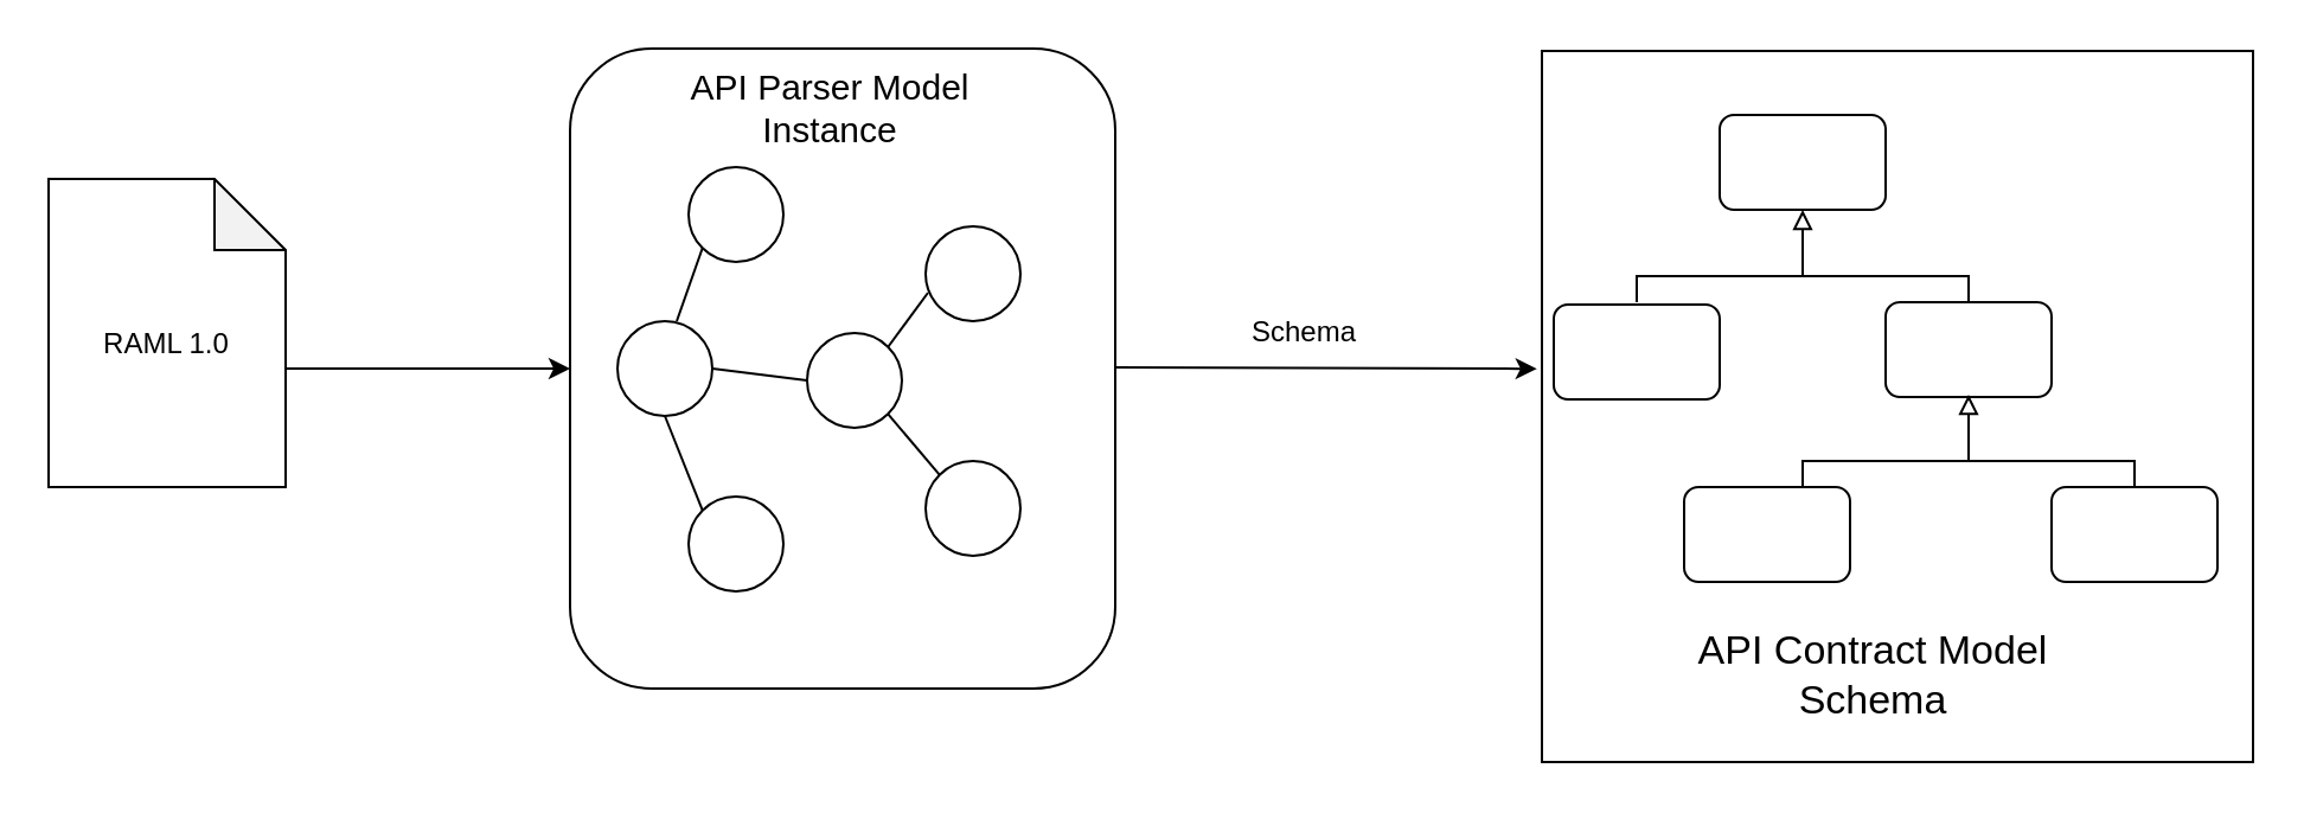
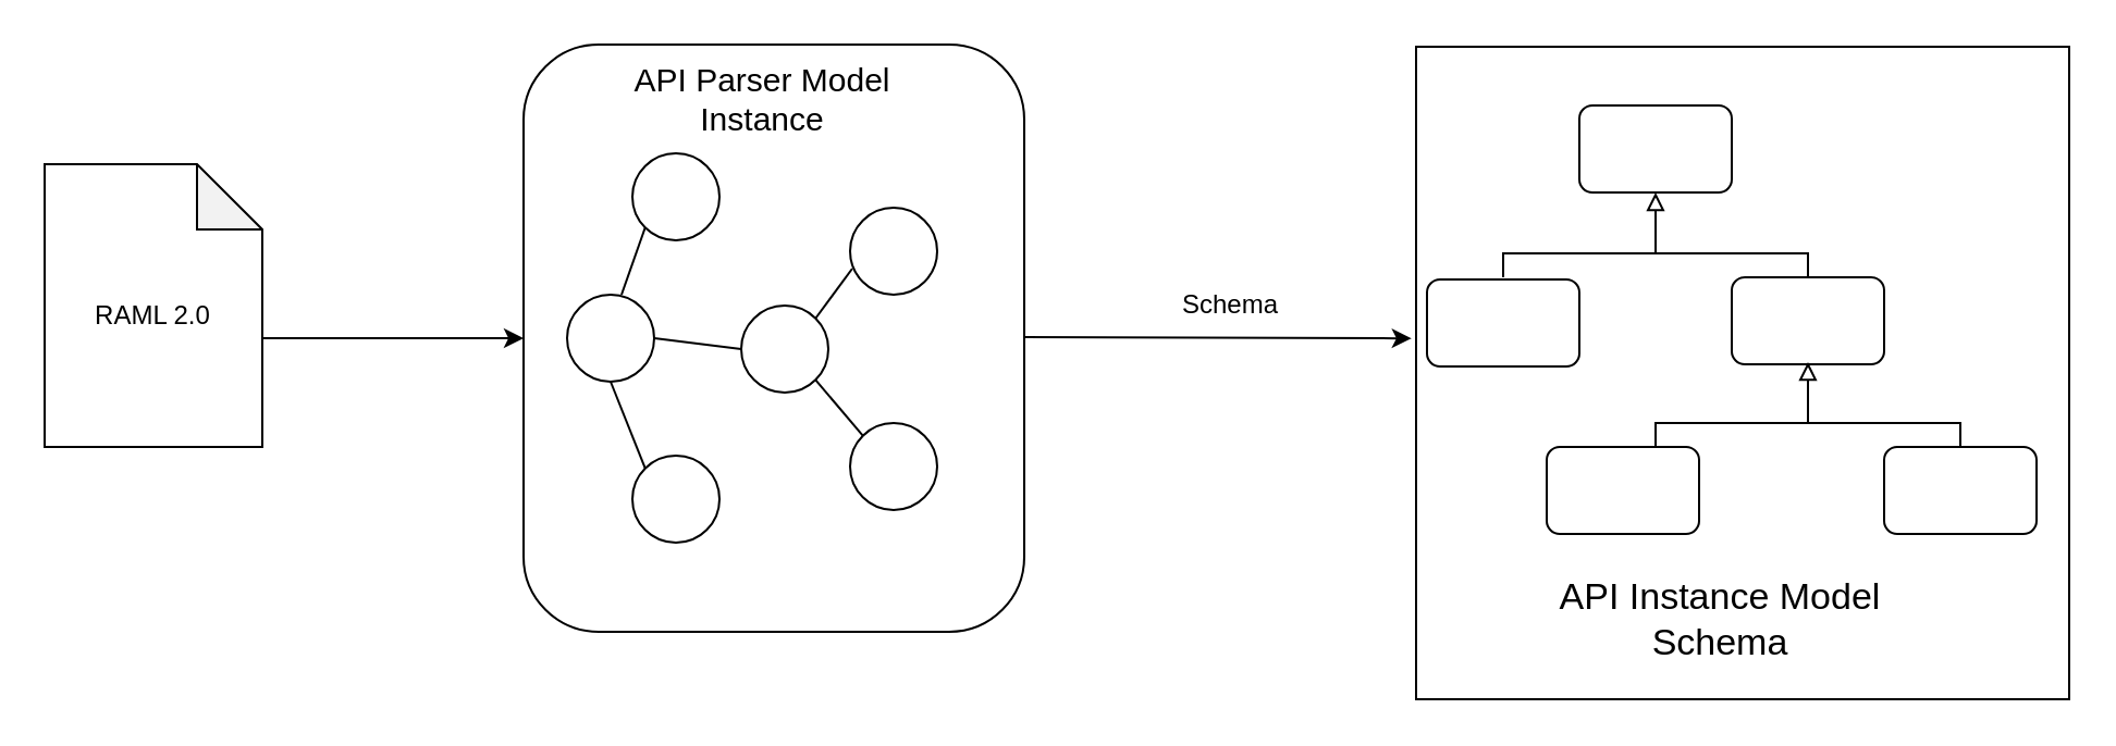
  <mxCell id="0" />
  <mxCell id="1" parent="0" />
  <mxCell id="2" value="" style="shape=note;whiteSpace=wrap;html=1;backgroundOutline=1;darkOpacity=0.05;" vertex="1" parent="1"><mxGeometry x="20" y="75" width="100" height="130" as="geometry" /></mxCell>
- <mxCell id="3" value="RAML 1.0" style="text;html=1;strokeColor=none;fillColor=none;align=center;verticalAlign=middle;whiteSpace=wrap;rounded=0;" vertex="1" parent="1"><mxGeometry x="40" y="130" width="60" height="30" as="geometry" /></mxCell>
+ <mxCell id="3" value="RAML 2.0" style="text;html=1;strokeColor=none;fillColor=none;align=center;verticalAlign=middle;whiteSpace=wrap;rounded=0;" vertex="1" parent="1"><mxGeometry x="40" y="130" width="60" height="30" as="geometry" /></mxCell>
  <mxCell id="4" value="" style="rounded=1;whiteSpace=wrap;html=1;" vertex="1" parent="1"><mxGeometry x="240" y="20" width="230" height="270" as="geometry" /></mxCell>
  <mxCell id="5" value="" style="whiteSpace=wrap;html=1;aspect=fixed;" vertex="1" parent="1"><mxGeometry x="650" y="21" width="300" height="300" as="geometry" /></mxCell>
  <mxCell id="6" value="" style="ellipse;whiteSpace=wrap;html=1;aspect=fixed;" vertex="1" parent="1"><mxGeometry x="290" y="70" width="40" height="40" as="geometry" /></mxCell>
  <mxCell id="7" value="" style="ellipse;whiteSpace=wrap;html=1;aspect=fixed;" vertex="1" parent="1"><mxGeometry x="260" y="135" width="40" height="40" as="geometry" /></mxCell>
  <mxCell id="8" value="" style="ellipse;whiteSpace=wrap;html=1;aspect=fixed;" vertex="1" parent="1"><mxGeometry x="290" y="209" width="40" height="40" as="geometry" /></mxCell>
  <mxCell id="9" value="" style="ellipse;whiteSpace=wrap;html=1;aspect=fixed;" vertex="1" parent="1"><mxGeometry x="340" y="140" width="40" height="40" as="geometry" /></mxCell>
  <mxCell id="10" value="" style="ellipse;whiteSpace=wrap;html=1;aspect=fixed;" vertex="1" parent="1"><mxGeometry x="390" y="95" width="40" height="40" as="geometry" /></mxCell>
  <mxCell id="11" value="" style="ellipse;whiteSpace=wrap;html=1;aspect=fixed;" vertex="1" parent="1"><mxGeometry x="390" y="194" width="40" height="40" as="geometry" /></mxCell>
  <mxCell id="12" value="" style="endArrow=none;html=1;rounded=0;entryX=0;entryY=1;entryDx=0;entryDy=0;" edge="1" parent="1" target="6"><mxGeometry width="50" height="50" relative="1" as="geometry"><mxPoint x="285" y="135" as="sourcePoint" /><mxPoint x="335" y="85" as="targetPoint" /></mxGeometry></mxCell>
  <mxCell id="13" value="" style="endArrow=none;html=1;rounded=0;entryX=0;entryY=0;entryDx=0;entryDy=0;" edge="1" parent="1" target="8"><mxGeometry width="50" height="50" relative="1" as="geometry"><mxPoint x="280" y="175" as="sourcePoint" /><mxPoint x="330" y="125" as="targetPoint" /></mxGeometry></mxCell>
  <mxCell id="14" value="" style="endArrow=none;html=1;rounded=0;entryX=0;entryY=0.5;entryDx=0;entryDy=0;exitX=1;exitY=0.5;exitDx=0;exitDy=0;" edge="1" parent="1" source="7" target="9"><mxGeometry width="50" height="50" relative="1" as="geometry"><mxPoint x="300" y="160" as="sourcePoint" /><mxPoint x="350" y="110" as="targetPoint" /></mxGeometry></mxCell>
  <mxCell id="15" value="" style="endArrow=none;html=1;rounded=0;entryX=0.025;entryY=0.7;entryDx=0;entryDy=0;entryPerimeter=0;exitX=1;exitY=0;exitDx=0;exitDy=0;" edge="1" parent="1" source="9" target="10"><mxGeometry width="50" height="50" relative="1" as="geometry"><mxPoint x="370" y="145" as="sourcePoint" /><mxPoint x="390" y="130" as="targetPoint" /></mxGeometry></mxCell>
  <mxCell id="16" value="" style="endArrow=none;html=1;rounded=0;entryX=0;entryY=0;entryDx=0;entryDy=0;exitX=1;exitY=1;exitDx=0;exitDy=0;" edge="1" parent="1" source="9" target="11"><mxGeometry width="50" height="50" relative="1" as="geometry"><mxPoint x="370" y="180" as="sourcePoint" /><mxPoint x="420" y="130" as="targetPoint" /></mxGeometry></mxCell>
  <mxCell id="17" value="" style="rounded=1;whiteSpace=wrap;html=1;" vertex="1" parent="1"><mxGeometry x="725" y="48" width="70" height="40" as="geometry" /></mxCell>
  <mxCell id="18" value="" style="rounded=1;whiteSpace=wrap;html=1;" vertex="1" parent="1"><mxGeometry x="655" y="128" width="70" height="40" as="geometry" /></mxCell>
  <mxCell id="19" value="" style="rounded=1;whiteSpace=wrap;html=1;" vertex="1" parent="1"><mxGeometry x="795" y="127" width="70" height="40" as="geometry" /></mxCell>
  <mxCell id="20" value="" style="rounded=1;whiteSpace=wrap;html=1;" vertex="1" parent="1"><mxGeometry x="710" y="205" width="70" height="40" as="geometry" /></mxCell>
  <mxCell id="21" value="" style="rounded=1;whiteSpace=wrap;html=1;" vertex="1" parent="1"><mxGeometry x="865" y="205" width="70" height="40" as="geometry" /></mxCell>
  <mxCell id="22" value="" style="group" vertex="1" connectable="0" parent="1"><mxGeometry x="690" y="100" width="140" height="27" as="geometry" /></mxCell>
  <mxCell id="23" value="" style="edgeStyle=elbowEdgeStyle;html=1;endArrow=block;endFill=0;elbow=horizontal;rounded=0;" edge="1" parent="22"><mxGeometry x="1" relative="1" as="geometry"><mxPoint x="70" y="-12" as="targetPoint" /><mxPoint x="70" y="11" as="sourcePoint" /><Array as="points"><mxPoint x="70" /></Array></mxGeometry></mxCell>
  <mxCell id="24" value="" style="edgeStyle=elbowEdgeStyle;html=1;elbow=vertical;verticalAlign=bottom;endArrow=none;rounded=0;" edge="1" parent="22"><mxGeometry x="1" relative="1" as="geometry"><mxPoint x="140" y="27" as="targetPoint" /><mxPoint x="70" y="4" as="sourcePoint" /></mxGeometry></mxCell>
  <mxCell id="25" value="" style="edgeStyle=elbowEdgeStyle;html=1;elbow=vertical;verticalAlign=bottom;endArrow=none;rounded=0;" edge="1" parent="22"><mxGeometry x="1" relative="1" as="geometry"><mxPoint y="27" as="targetPoint" /><mxPoint x="70" y="4" as="sourcePoint" /></mxGeometry></mxCell>
  <mxCell id="26" value="" style="group" vertex="1" connectable="0" parent="1"><mxGeometry x="760" y="178" width="140" height="27" as="geometry" /></mxCell>
  <mxCell id="27" value="" style="edgeStyle=elbowEdgeStyle;html=1;endArrow=block;endFill=0;elbow=horizontal;rounded=0;" edge="1" parent="26"><mxGeometry x="1" relative="1" as="geometry"><mxPoint x="70" y="-12" as="targetPoint" /><mxPoint x="70" y="11" as="sourcePoint" /><Array as="points"><mxPoint x="70" /></Array></mxGeometry></mxCell>
  <mxCell id="28" value="" style="edgeStyle=elbowEdgeStyle;html=1;elbow=vertical;verticalAlign=bottom;endArrow=none;rounded=0;" edge="1" parent="26"><mxGeometry x="1" relative="1" as="geometry"><mxPoint x="140" y="27" as="targetPoint" /><mxPoint x="70" y="4" as="sourcePoint" /></mxGeometry></mxCell>
  <mxCell id="29" value="" style="edgeStyle=elbowEdgeStyle;html=1;elbow=vertical;verticalAlign=bottom;endArrow=none;rounded=0;" edge="1" parent="26"><mxGeometry x="1" relative="1" as="geometry"><mxPoint y="27" as="targetPoint" /><mxPoint x="70" y="4" as="sourcePoint" /></mxGeometry></mxCell>
  <mxCell id="30" value="" style="endArrow=classic;html=1;rounded=0;entryX=0;entryY=0.5;entryDx=0;entryDy=0;exitX=0;exitY=0;exitDx=100;exitDy=80;exitPerimeter=0;" edge="1" parent="1" source="2" target="4"><mxGeometry width="50" height="50" relative="1" as="geometry"><mxPoint x="120" y="150" as="sourcePoint" /><mxPoint x="170" y="100" as="targetPoint" /></mxGeometry></mxCell>
  <mxCell id="31" value="" style="endArrow=classic;html=1;rounded=0;entryX=-0.007;entryY=0.447;entryDx=0;entryDy=0;exitX=0;exitY=0;exitDx=100;exitDy=80;exitPerimeter=0;entryPerimeter=0;" edge="1" parent="1" target="5"><mxGeometry width="50" height="50" relative="1" as="geometry"><mxPoint x="470" y="154.5" as="sourcePoint" /><mxPoint x="590" y="154.5" as="targetPoint" /></mxGeometry></mxCell>
- <mxCell id="32" value="Schema" style="text;html=1;strokeColor=none;fillColor=none;align=center;verticalAlign=middle;whiteSpace=wrap;rounded=0;" vertex="1" parent="1"><mxGeometry x="520" y="125" width="60" height="30" as="geometry" /></mxCell>
+ <mxCell id="32" value="Schema" style="text;html=1;strokeColor=none;fillColor=none;align=center;verticalAlign=middle;whiteSpace=wrap;rounded=0;" vertex="1" parent="1"><mxGeometry x="535" y="125" width="60" height="30" as="geometry" /></mxCell>
  <mxCell id="33" value="API Parser Model Instance" style="text;html=1;strokeColor=none;fillColor=none;align=center;verticalAlign=middle;whiteSpace=wrap;rounded=0;strokeWidth=3;fontSize=15;" vertex="1" parent="1"><mxGeometry x="270" y="30" width="160" height="30" as="geometry" /></mxCell>
- <mxCell id="34" value="API Contract Model Schema" style="text;html=1;strokeColor=none;fillColor=none;align=center;verticalAlign=middle;whiteSpace=wrap;rounded=0;strokeWidth=3;fontSize=17;" vertex="1" parent="1"><mxGeometry x="710" y="270" width="160" height="30" as="geometry" /></mxCell>
+ <mxCell id="34" value="API Instance Model Schema" style="text;html=1;strokeColor=none;fillColor=none;align=center;verticalAlign=middle;whiteSpace=wrap;rounded=0;strokeWidth=3;fontSize=17;" vertex="1" parent="1"><mxGeometry x="710" y="270" width="160" height="30" as="geometry" /></mxCell>
